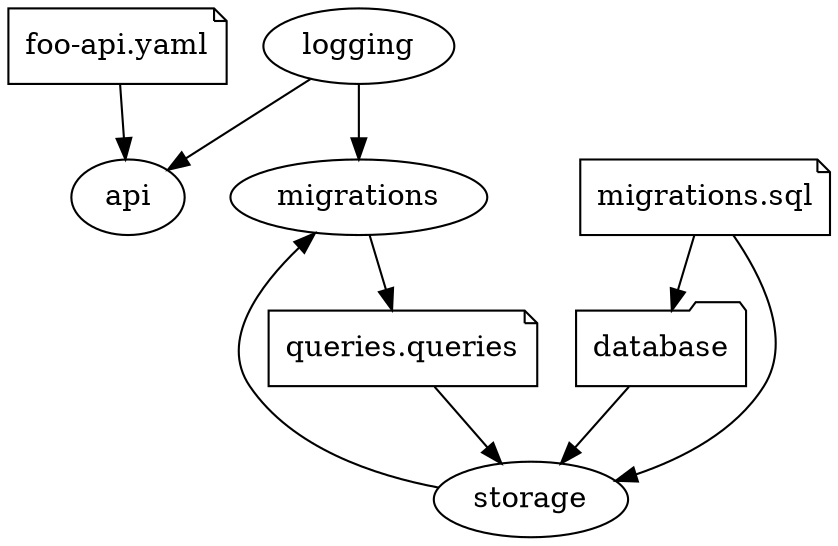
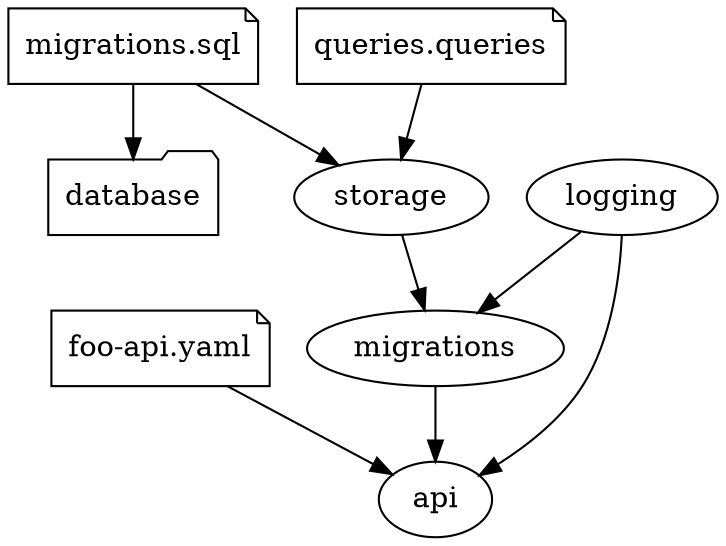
  digraph {
    n1 [label="foo-api.yaml" shape=note]
    api
    n3 [label="migrations.sql" shape=note]
    database [shape=folder]
    storage
    n6 [label="queries.queries" shape=note]
    n7 [label=migrations]
    logging
    n1 -> api
    n3 -> database
    n3 -> storage
-   database -> storage
    storage -> n7
    n6 -> storage
-   n7 -> n6
+   n7 -> api
    logging -> api
    logging -> n7
  }
